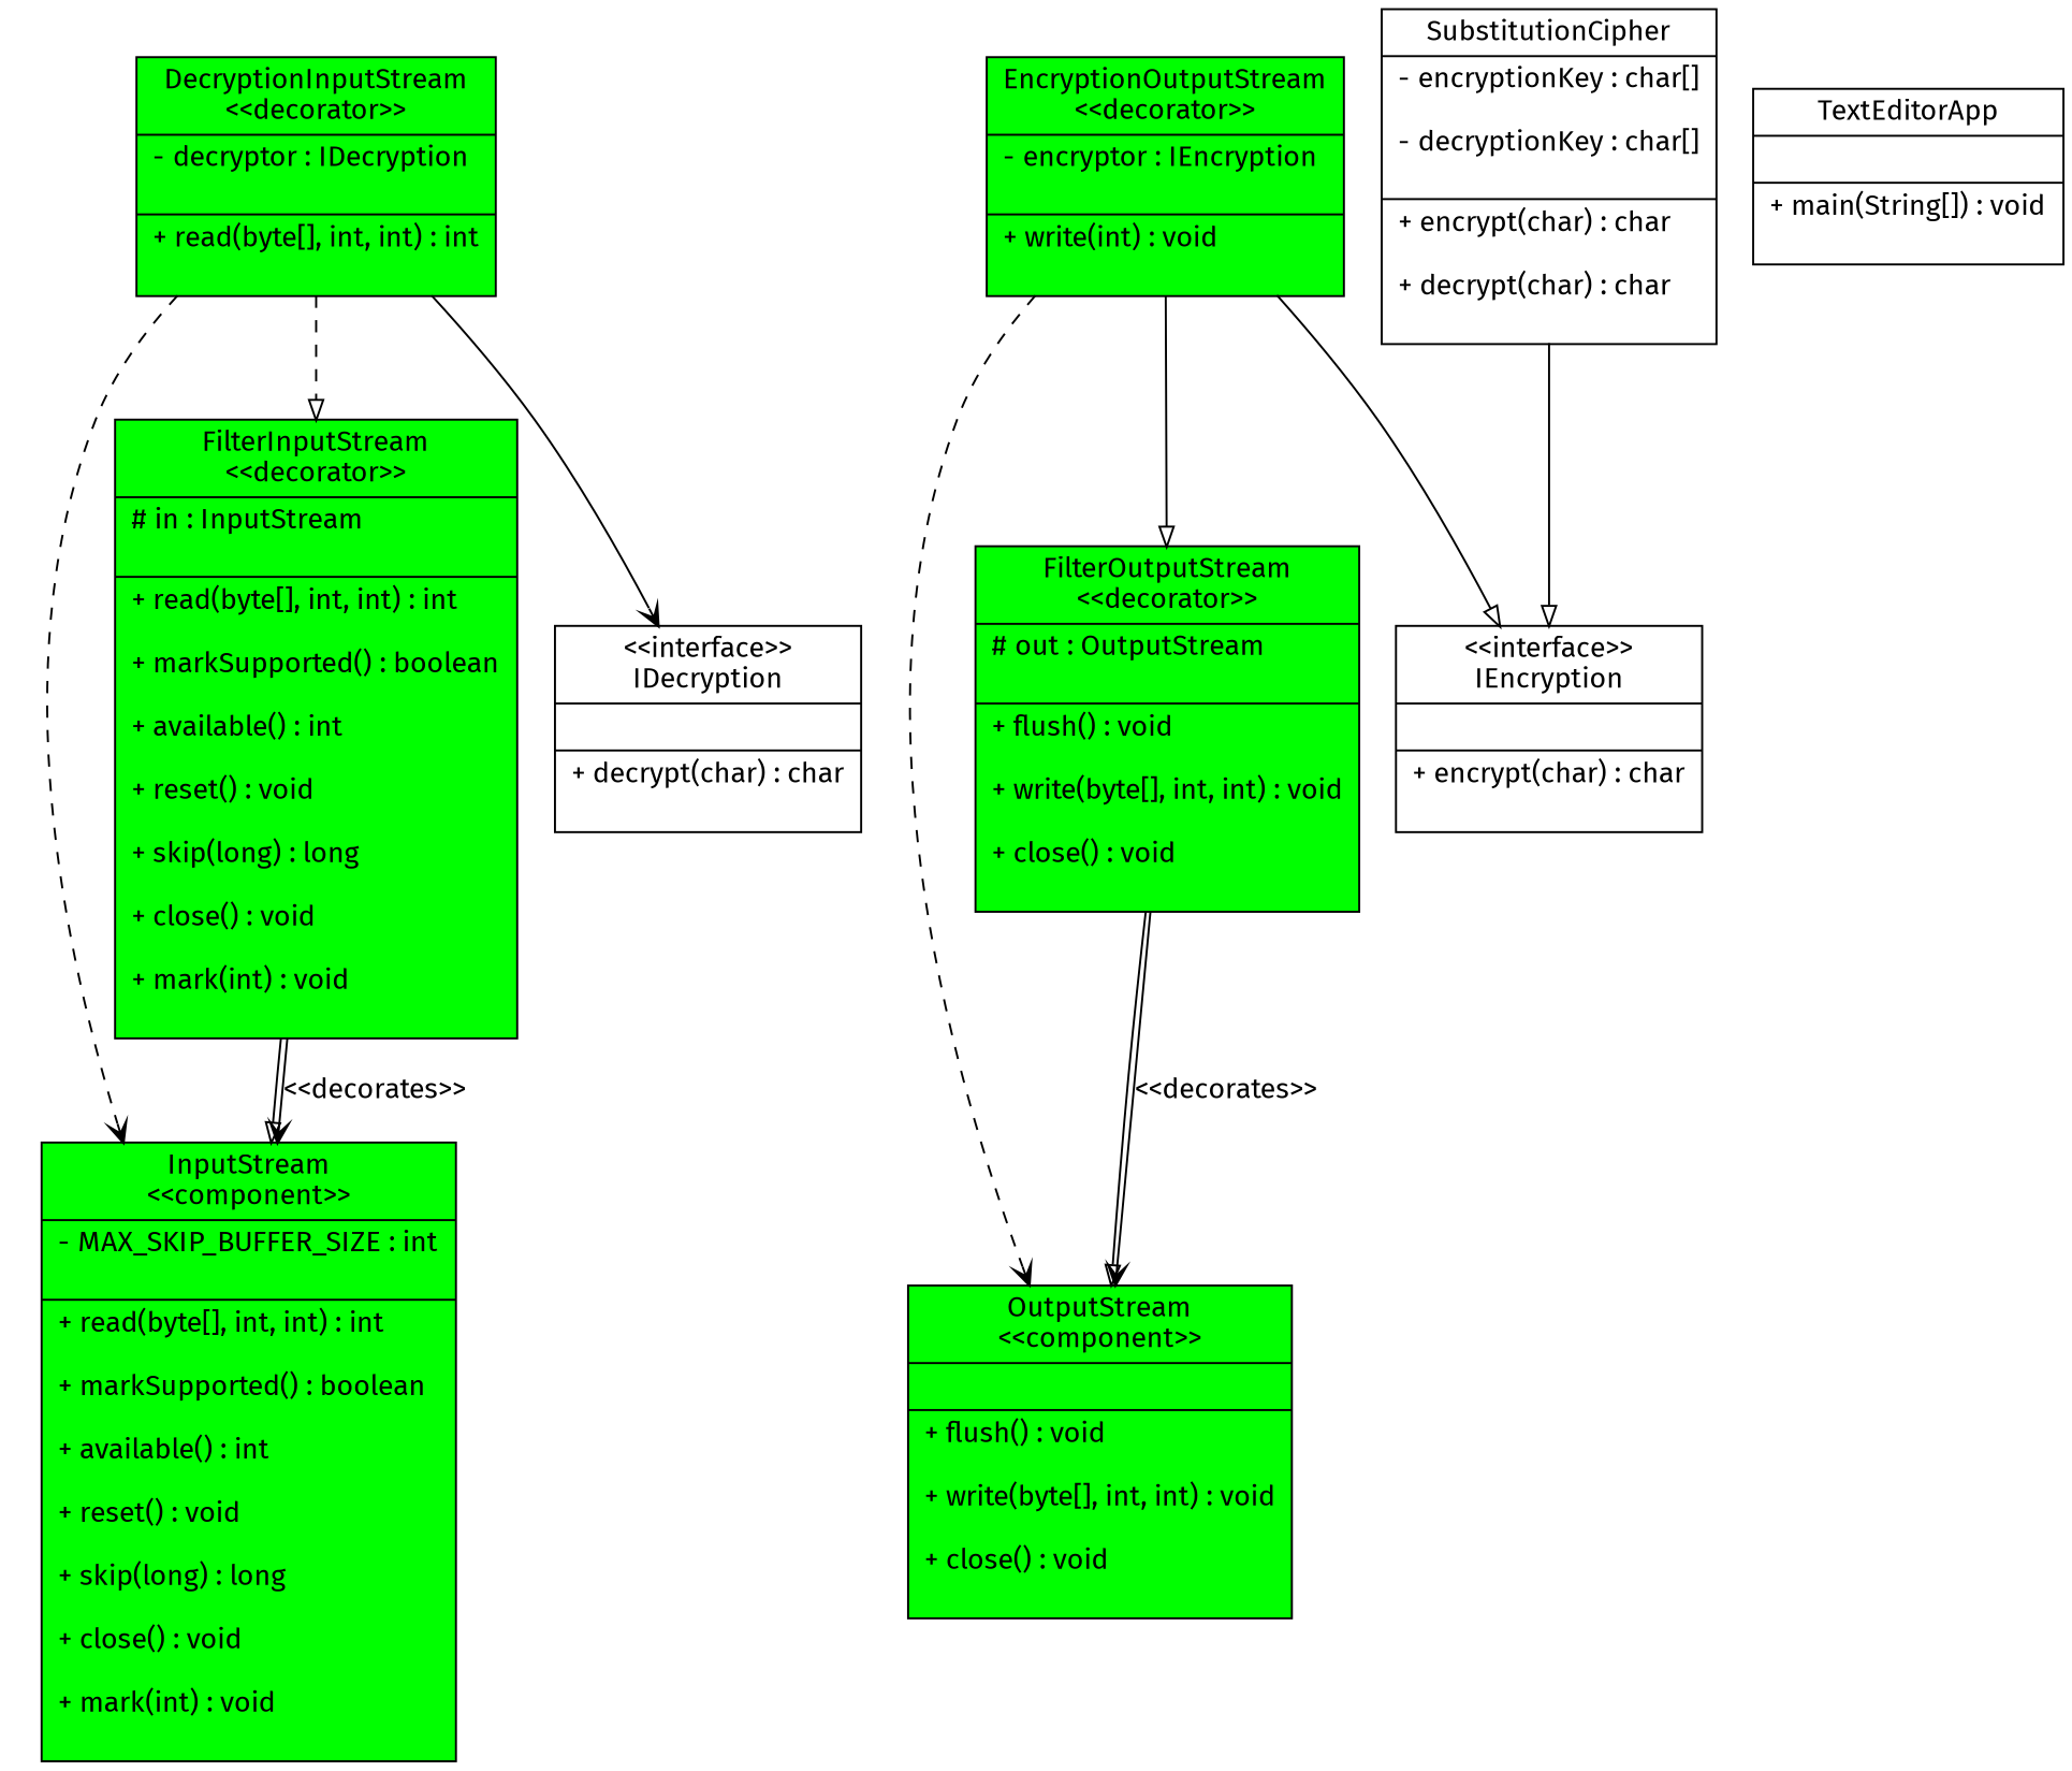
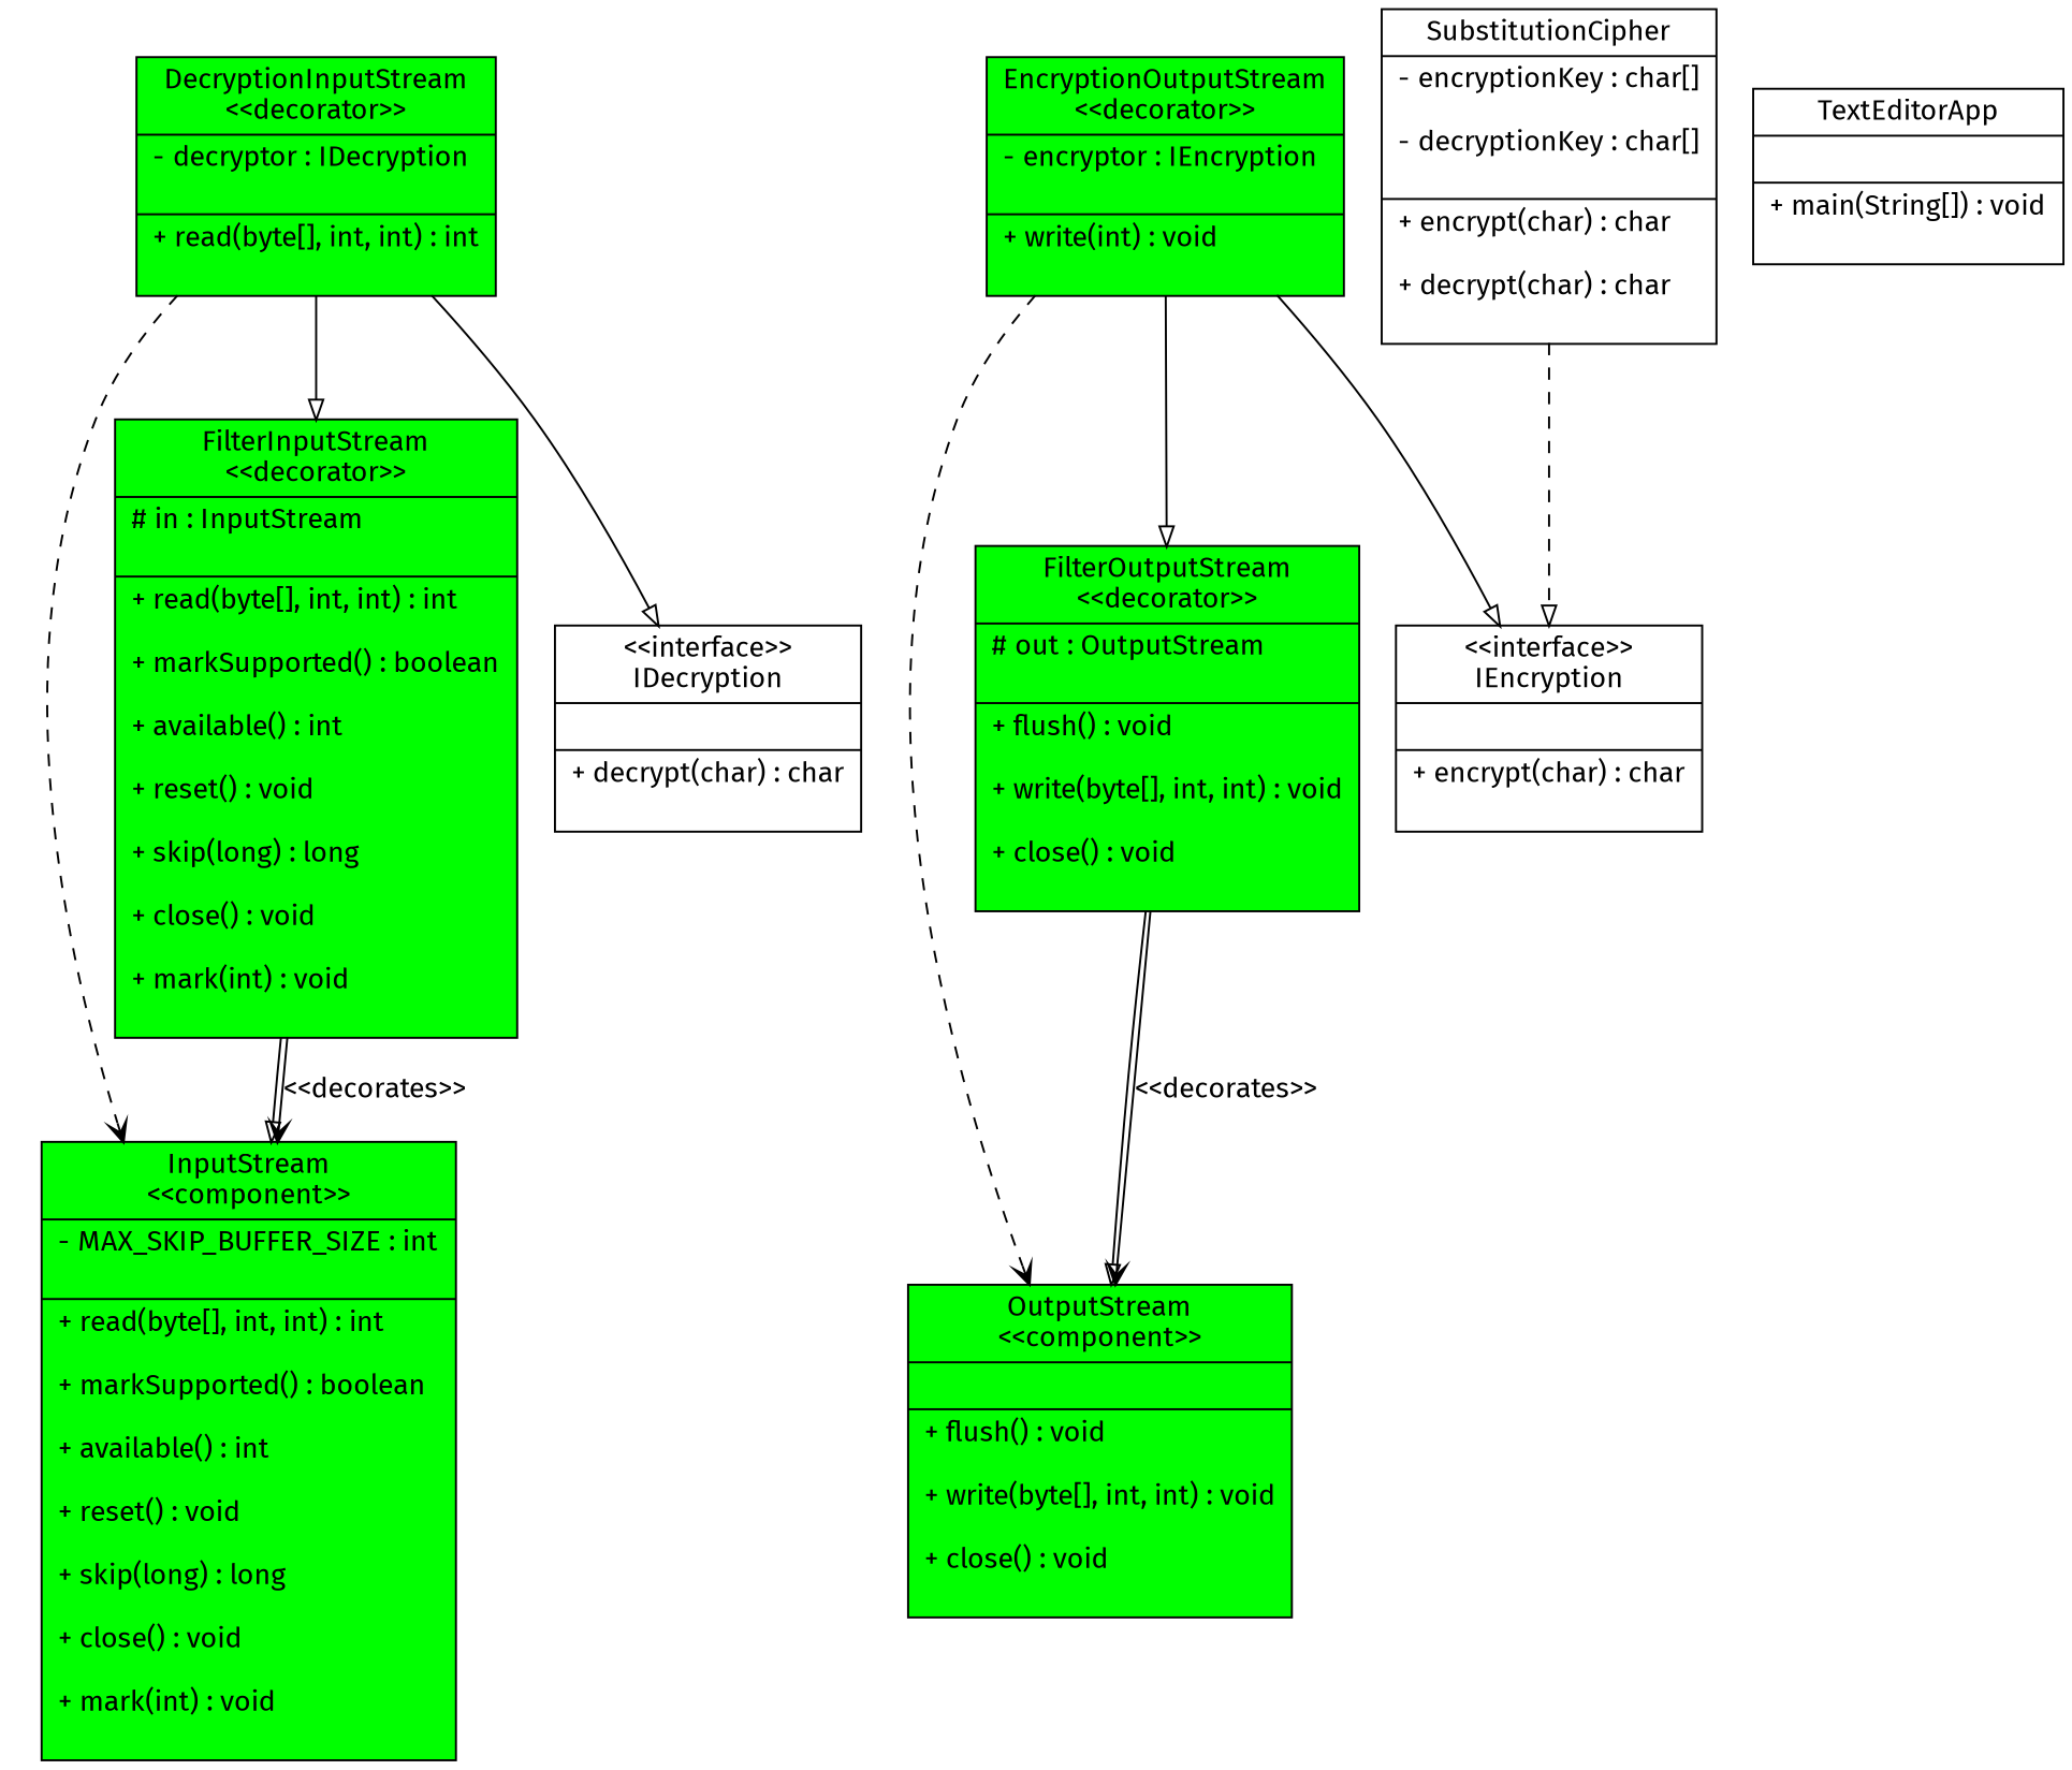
  digraph {
    fontname="Fira Sans"
    node [fillcolor=green fontname="Fira Sans" shape=record style=filled]
    edge [arrowhead=empty fontname="Fira Sans" style=solid]
    n1 [label="{InputStream\n\<\<component\>\>|- MAX_SKIP_BUFFER_SIZE : int\l\n|+ read(byte[], int, int) : int\l\n+ markSupported() : boolean\l\n+ available() : int\l\n+ reset() : void\l\n+ skip(long) : long\l\n+ close() : void\l\n+ mark(int) : void\l\n}"]
    n2 [label="{FilterInputStream\n\<\<decorator\>\>|# in : InputStream\l\n|+ read(byte[], int, int) : int\l\n+ markSupported() : boolean\l\n+ available() : int\l\n+ reset() : void\l\n+ skip(long) : long\l\n+ close() : void\l\n+ mark(int) : void\l\n}"]
    n3 [label="{DecryptionInputStream\n\<\<decorator\>\>|- decryptor : IDecryption\l\n|+ read(byte[], int, int) : int\l\n}"]
    n4 [label="{\<\<interface\>\>\nIDecryption||+ decrypt(char) : char\l\n}" fillcolor="" style=""]
    n5 [label="{OutputStream\n\<\<component\>\>||+ flush() : void\l\n+ write(byte[], int, int) : void\l\n+ close() : void\l\n}"]
    n6 [label="{FilterOutputStream\n\<\<decorator\>\>|# out : OutputStream\l\n|+ flush() : void\l\n+ write(byte[], int, int) : void\l\n+ close() : void\l\n}"]
    n7 [label="{EncryptionOutputStream\n\<\<decorator\>\>|- encryptor : IEncryption\l\n|+ write(int) : void\l\n}"]
    n8 [label="{\<\<interface\>\>\nIEncryption||+ encrypt(char) : char\l\n}" fillcolor="" style=""]
    n9 [label="{SubstitutionCipher|- encryptionKey : char[]\l\n- decryptionKey : char[]\l\n|+ encrypt(char) : char\l\n+ decrypt(char) : char\l\n}" fillcolor="" style=""]
    n10 [label="{TextEditorApp||+ main(String[]) : void\l\n}" fillcolor="" style=""]
    n2 -> n1
    n2 -> n1 [arrowhead=vee label="\<\<decorates\>\>"]
    n3 -> n1 [arrowhead=vee style=dashed]
-   n3 -> n2 [style=dashed]
-   n3 -> n4 [arrowhead=vee]
+   n3 -> n2
+   n3 -> n4
    n6 -> n5
    n6 -> n5 [arrowhead=vee label="\<\<decorates\>\>"]
    n7 -> n5 [arrowhead=vee style=dashed]
    n7 -> n6
    n7 -> n8
-   n9 -> n8
+   n9 -> n8 [style=dashed]
  }
